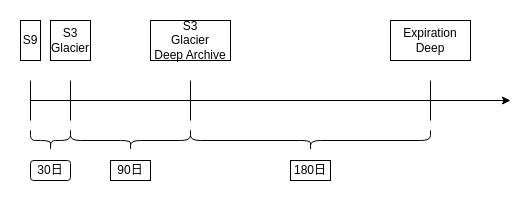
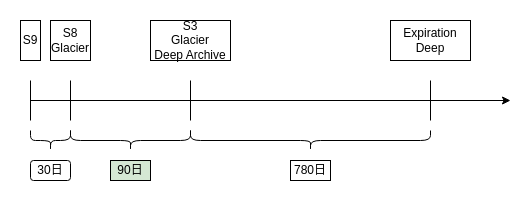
  <mxCell id="0" />
  <mxCell id="1" parent="0" />
  <mxCell id="2" value="" style="endArrow=classic;html=1;rounded=0;strokeWidth=1;" edge="1" parent="1"><mxGeometry width="50" height="50" relative="1" as="geometry"><mxPoint x="30" y="100" as="sourcePoint" /><mxPoint x="510" y="100" as="targetPoint" /></mxGeometry></mxCell>
  <mxCell id="3" value="" style="endArrow=none;html=1;rounded=0;" edge="1" parent="1"><mxGeometry width="50" height="50" relative="1" as="geometry"><mxPoint x="30" y="120" as="sourcePoint" /><mxPoint x="30" y="80" as="targetPoint" /></mxGeometry></mxCell>
  <mxCell id="4" value="" style="endArrow=none;html=1;rounded=0;" edge="1" parent="1"><mxGeometry width="50" height="50" relative="1" as="geometry"><mxPoint x="70" y="120" as="sourcePoint" /><mxPoint x="70" y="80" as="targetPoint" /></mxGeometry></mxCell>
  <mxCell id="5" value="" style="endArrow=none;html=1;rounded=0;" edge="1" parent="1"><mxGeometry width="50" height="50" relative="1" as="geometry"><mxPoint x="190" y="120" as="sourcePoint" /><mxPoint x="190" y="80" as="targetPoint" /></mxGeometry></mxCell>
  <mxCell id="6" value="" style="endArrow=none;html=1;rounded=0;" edge="1" parent="1"><mxGeometry width="50" height="50" relative="1" as="geometry"><mxPoint x="430" y="120" as="sourcePoint" /><mxPoint x="430" y="80" as="targetPoint" /></mxGeometry></mxCell>
  <mxCell id="7" value="" style="shape=curlyBracket;whiteSpace=wrap;html=1;rounded=1;flipH=1;labelPosition=right;verticalLabelPosition=middle;align=left;verticalAlign=middle;direction=north;" vertex="1" parent="1"><mxGeometry x="30" y="130" width="40" height="20" as="geometry" /></mxCell>
  <mxCell id="8" value="" style="shape=curlyBracket;whiteSpace=wrap;html=1;rounded=1;flipH=1;labelPosition=right;verticalLabelPosition=middle;align=left;verticalAlign=middle;direction=north;" vertex="1" parent="1"><mxGeometry x="70" y="130" width="120" height="20" as="geometry" /></mxCell>
  <mxCell id="9" value="" style="shape=curlyBracket;whiteSpace=wrap;html=1;rounded=1;flipH=1;labelPosition=right;verticalLabelPosition=middle;align=left;verticalAlign=middle;direction=north;" vertex="1" parent="1"><mxGeometry x="190" y="130" width="240" height="20" as="geometry" /></mxCell>
  <mxCell id="10" value="30日" style="whiteSpace=wrap;html=1;rounded=1;" vertex="1" parent="1"><mxGeometry x="30" y="160" width="40" height="20" as="geometry" /></mxCell>
- <mxCell id="11" value="90日" style="rounded=0;whiteSpace=wrap;html=1;" vertex="1" parent="1"><mxGeometry x="110" y="160" width="40" height="20" as="geometry" /></mxCell>
- <mxCell id="12" value="180日" style="rounded=0;whiteSpace=wrap;html=1;" vertex="1" parent="1"><mxGeometry x="290" y="160" width="40" height="20" as="geometry" /></mxCell>
+ <mxCell id="11" value="90日" style="rounded=0;whiteSpace=wrap;html=1;fillColor=#d5e8d4;" vertex="1" parent="1"><mxGeometry x="110" y="160" width="40" height="20" as="geometry" /></mxCell>
+ <mxCell id="12" value="780日" style="rounded=0;whiteSpace=wrap;html=1;" vertex="1" parent="1"><mxGeometry x="290" y="160" width="40" height="20" as="geometry" /></mxCell>
  <mxCell id="13" value="S9" style="rounded=0;whiteSpace=wrap;html=1;" vertex="1" parent="1"><mxGeometry x="20" y="20" width="20" height="40" as="geometry" /></mxCell>
- <mxCell id="14" value="S3&lt;div&gt;Glacier&lt;/div&gt;" style="rounded=0;whiteSpace=wrap;html=1;" vertex="1" parent="1"><mxGeometry x="50" y="20" width="40" height="40" as="geometry" /></mxCell>
+ <mxCell id="14" value="S8&lt;div&gt;Glacier&lt;/div&gt;" style="rounded=0;whiteSpace=wrap;html=1;" vertex="1" parent="1"><mxGeometry x="50" y="20" width="40" height="40" as="geometry" /></mxCell>
  <mxCell id="15" value="S3&lt;div&gt;Glacier&lt;/div&gt;&lt;div&gt;Deep Archive&lt;/div&gt;" style="rounded=0;whiteSpace=wrap;html=1;" vertex="1" parent="1"><mxGeometry x="150" y="20" width="80" height="40" as="geometry" /></mxCell>
  <mxCell id="16" value="&lt;div&gt;Expiration&lt;/div&gt;Deep" style="rounded=0;whiteSpace=wrap;html=1;" vertex="1" parent="1"><mxGeometry x="390" y="20" width="80" height="40" as="geometry" /></mxCell>
